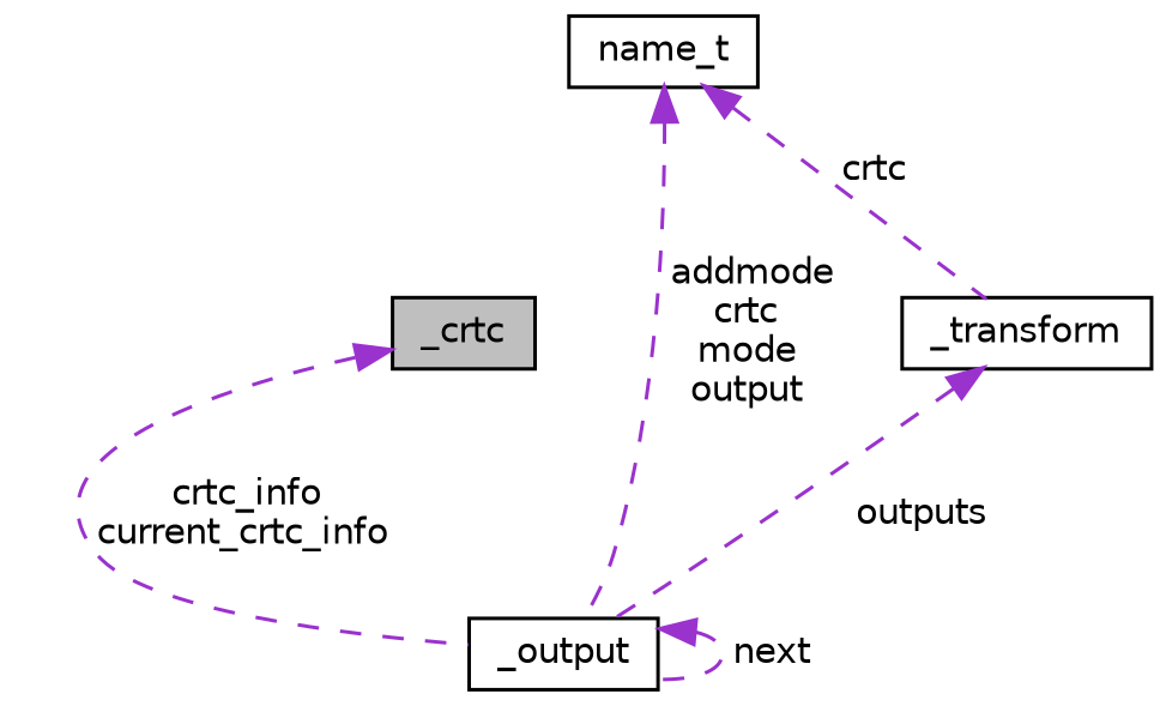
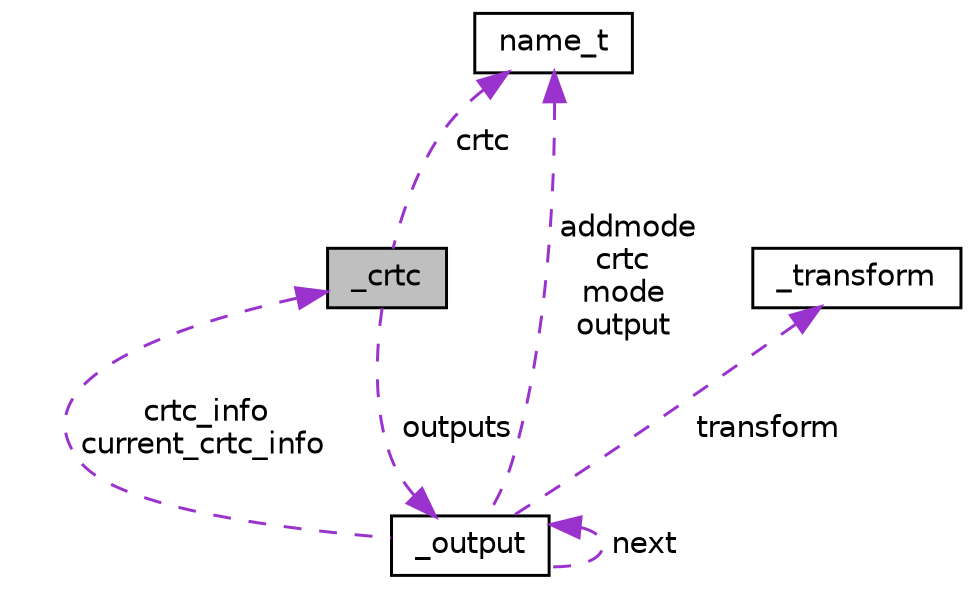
  digraph {
    node [color=black fillcolor=white fontname=Helvetica fontsize=10 shape=record style=filled]
    edge [color=darkorchid3 dir=back fontname=Helvetica fontsize=10 labelfontname=Helvetica labelfontsize=10 style=dashed]
    n1 [fillcolor=grey75 fontcolor=black height=0.2 label=_crtc width=0.4]
    n2 [height=0.2 label=_output width=0.4]
    n3 [height=0.2 label=name_t width=0.4]
    n4 [height=0.2 label=_transform width=0.4]
    n1 -> n2 [label=" crtc_info\ncurrent_crtc_info"]
+   n2 -> n1 [label=" outputs"]
    n2 -> n2 [label=" next"]
-   n3 -> n4 [label=" crtc"]
+   n3 -> n1 [label=" crtc"]
    n3 -> n2 [label=" addmode\ncrtc\nmode\noutput"]
-   n4 -> n2 [label=" outputs"]
+   n4 -> n2 [label=" transform"]
  }
